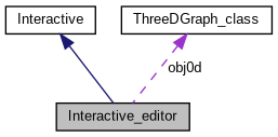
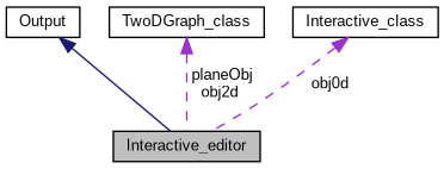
  digraph {
    fontname="Liberation Sans"
    node [color=black fillcolor=white fontname="Liberation Sans" fontsize=10 shape=record style=filled]
    edge [color=darkorchid3 dir=back fontname="Liberation Sans" fontsize=10 labelfontname=Helvetica labelfontsize=10 style=dashed]
    n1 [fillcolor=grey75 fontcolor=black height=0.2 label=Interactive_editor width=0.4]
-   n2 [height=0.2 label=Interactive width=0.4]
-   n4 [height=0.2 label=ThreeDGraph_class width=0.4]
+   n2 [height=0.2 label=Output width=0.4]
+   n3 [height=0.2 label=TwoDGraph_class width=0.4]
+   n4 [height=0.2 label=Interactive_class width=0.4]
    n2 -> n1 [color=midnightblue style=solid]
+   n3 -> n1 [label=" planeObj\nobj2d"]
    n4 -> n1 [label=" obj0d"]
  }
